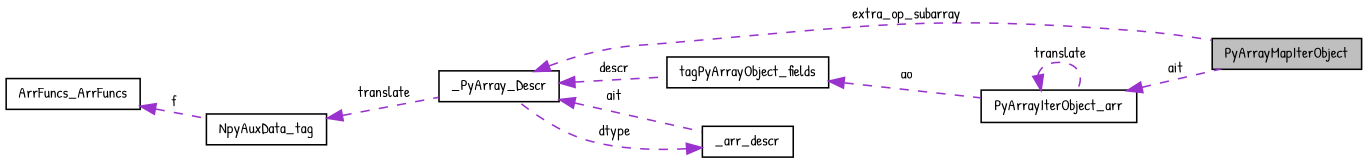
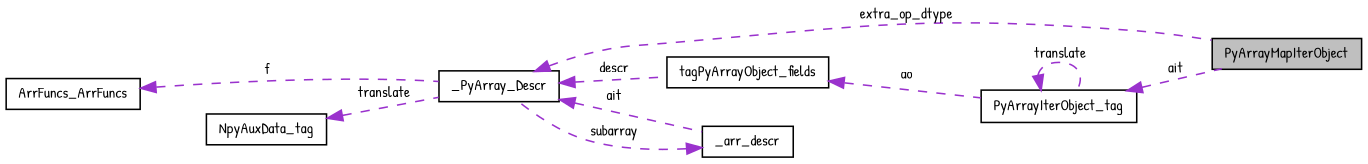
  digraph {
    fontname="Patrick Hand"
    rankdir=LR
    node [color=black fillcolor=white fontname="Patrick Hand" fontsize=10 shape=record style=filled]
    edge [color=darkorchid3 dir=back fontname="Patrick Hand" fontsize=10 labelfontname=Helvetica labelfontsize=10 style=dashed]
    n1 [fillcolor=grey75 fontcolor=black height=0.2 label=PyArrayMapIterObject width=0.4]
    n2 [height=0.2 label=tagPyArrayObject_fields width=0.4]
-   n3 [height=0.2 label=PyArrayIterObject_arr width=0.4]
+   n3 [height=0.2 label=PyArrayIterObject_tag width=0.4]
    n4 [height=0.2 label=_PyArray_Descr width=0.4]
    n5 [height=0.2 label=_arr_descr width=0.4]
    n6 [height=0.2 label=ArrFuncs_ArrFuncs width=0.4]
    n7 [height=0.2 label=NpyAuxData_tag width=0.4]
    n2 -> n3 [label=" ao"]
    n3 -> n1 [label=" ait"]
    n3 -> n3 [label=" translate"]
-   n4 -> n1 [label=" extra_op_subarray"]
+   n4 -> n1 [label=" extra_op_dtype"]
    n4 -> n2 [label=" descr"]
    n4 -> n5 [label=" ait"]
-   n5 -> n4 [label=" dtype"]
-   n6 -> n7 [label=" f"]
+   n5 -> n4 [label=" subarray"]
+   n6 -> n4 [label=" f"]
    n7 -> n4 [label=" translate"]
  }
